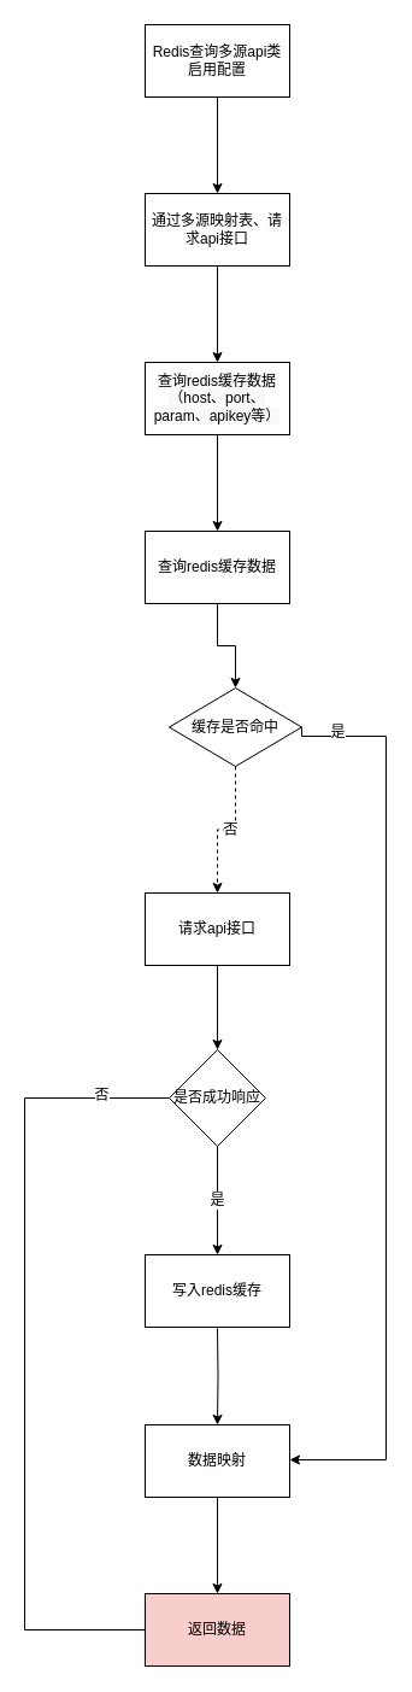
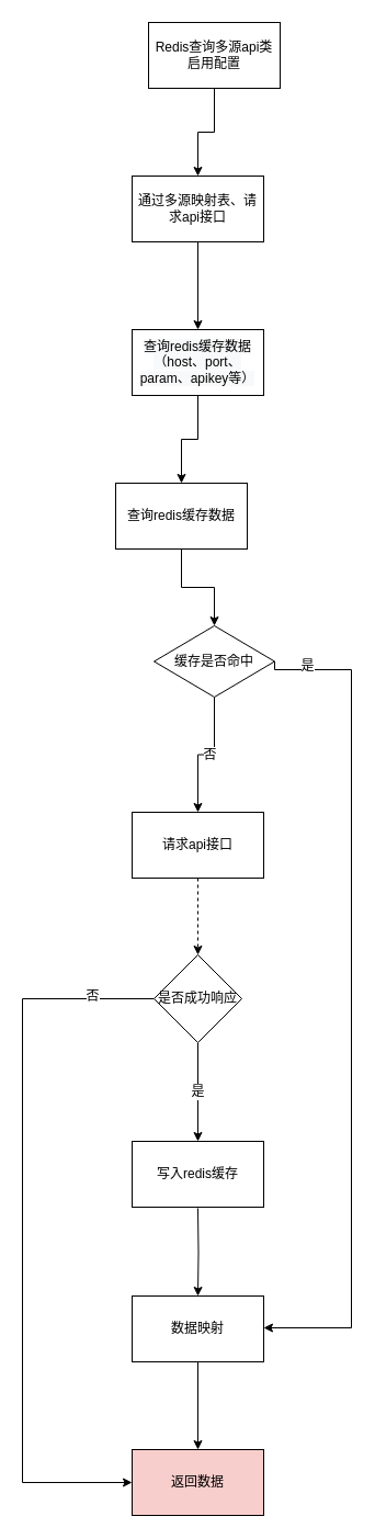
  <mxCell id="0" />
  <mxCell id="1" parent="0" />
  <mxCell id="2" value="" style="edgeStyle=orthogonalEdgeStyle;rounded=0;orthogonalLoop=1;jettySize=auto;html=1;fontSize=12;" edge="1" parent="1" source="3" target="9"><mxGeometry relative="1" as="geometry" /></mxCell>
- <mxCell id="3" value="Redis查询多源api类启用配置" style="rounded=0;whiteSpace=wrap;html=1;fontSize=12;" vertex="1" parent="1"><mxGeometry x="120" y="20" width="120" height="60" as="geometry" /></mxCell>
+ <mxCell id="3" value="Redis查询多源api类启用配置" style="rounded=0;whiteSpace=wrap;html=1;fontSize=12;" vertex="1" parent="1"><mxGeometry x="135" y="20" width="120" height="60" as="geometry" /></mxCell>
  <mxCell id="4" value="" style="edgeStyle=orthogonalEdgeStyle;rounded=0;orthogonalLoop=1;jettySize=auto;html=1;fontSize=12;" edge="1" parent="1" target="6"><mxGeometry relative="1" as="geometry"><mxPoint x="180" y="1101" as="sourcePoint" /></mxGeometry></mxCell>
  <mxCell id="5" value="" style="edgeStyle=orthogonalEdgeStyle;rounded=0;orthogonalLoop=1;jettySize=auto;html=1;fontSize=12;" edge="1" parent="1" source="6" target="7"><mxGeometry relative="1" as="geometry" /></mxCell>
  <mxCell id="6" value="数据映射" style="whiteSpace=wrap;html=1;rounded=0;fontSize=12;" vertex="1" parent="1"><mxGeometry x="120" y="1181" width="120" height="60" as="geometry" /></mxCell>
  <mxCell id="7" value="返回数据" style="whiteSpace=wrap;html=1;rounded=0;fontSize=12;fillColor=#f8cecc;" vertex="1" parent="1"><mxGeometry x="120" y="1321" width="120" height="60" as="geometry" /></mxCell>
  <mxCell id="8" value="" style="edgeStyle=orthogonalEdgeStyle;rounded=0;orthogonalLoop=1;jettySize=auto;html=1;fontSize=12;" edge="1" parent="1" source="9" target="11"><mxGeometry relative="1" as="geometry" /></mxCell>
  <mxCell id="9" value="&lt;span style=&quot;font-size: 12px;&quot;&gt;通过多源映射表、请求api接口&lt;/span&gt;" style="whiteSpace=wrap;html=1;rounded=0;fontSize=12;" vertex="1" parent="1"><mxGeometry x="120" y="160" width="120" height="60" as="geometry" /></mxCell>
  <mxCell id="10" value="" style="edgeStyle=orthogonalEdgeStyle;rounded=0;orthogonalLoop=1;jettySize=auto;html=1;fontSize=12;" edge="1" parent="1" source="11" target="15"><mxGeometry relative="1" as="geometry" /></mxCell>
  <mxCell id="11" value="&lt;meta charset=&quot;utf-8&quot; style=&quot;font-size: 12px;&quot;&gt;&lt;span style=&quot;color: rgb(0, 0, 0); font-family: helvetica; font-size: 12px; font-style: normal; font-weight: 400; letter-spacing: normal; text-align: center; text-indent: 0px; text-transform: none; word-spacing: 0px; background-color: rgb(248, 249, 250); display: inline; float: none;&quot;&gt;查询redis缓存数据（host、port、param、apikey等）&lt;/span&gt;" style="whiteSpace=wrap;html=1;rounded=0;fontSize=12;" vertex="1" parent="1"><mxGeometry x="120" y="300" width="120" height="60" as="geometry" /></mxCell>
  <mxCell id="12" value="" style="edgeStyle=orthogonalEdgeStyle;rounded=0;orthogonalLoop=1;jettySize=auto;html=1;fontSize=12;" edge="1" parent="1" source="15" target="18"><mxGeometry relative="1" as="geometry" /></mxCell>
  <mxCell id="13" value="" style="edgeStyle=orthogonalEdgeStyle;rounded=0;orthogonalLoop=1;jettySize=auto;html=1;fontSize=12;exitX=1;exitY=0.5;exitDx=0;exitDy=0;" edge="1" parent="1" source="18"><mxGeometry relative="1" as="geometry"><mxPoint x="250" y="610" as="sourcePoint" /><mxPoint x="240" y="1210" as="targetPoint" /><Array as="points"><mxPoint x="320" y="610" /><mxPoint x="320" y="1210" /></Array></mxGeometry></mxCell>
  <mxCell id="14" value="是" style="edgeLabel;html=1;align=center;verticalAlign=middle;resizable=0;points=[];fontSize=12;" vertex="1" connectable="0" parent="13"><mxGeometry x="-0.902" y="4" relative="1" as="geometry"><mxPoint as="offset" /></mxGeometry></mxCell>
- <mxCell id="15" value="&lt;span style=&quot;font-size: 12px;&quot;&gt;查询redis缓存数据&lt;/span&gt;" style="whiteSpace=wrap;html=1;rounded=0;fontSize=12;" vertex="1" parent="1"><mxGeometry x="120" y="440" width="120" height="60" as="geometry" /></mxCell>
- <mxCell id="16" value="" style="edgeStyle=orthogonalEdgeStyle;rounded=0;orthogonalLoop=1;jettySize=auto;html=1;fontSize=12;dashed=1;" edge="1" parent="1" source="18" target="20"><mxGeometry relative="1" as="geometry" /></mxCell>
+ <mxCell id="15" value="&lt;span style=&quot;font-size: 12px;&quot;&gt;查询redis缓存数据&lt;/span&gt;" style="whiteSpace=wrap;html=1;rounded=0;fontSize=12;" vertex="1" parent="1"><mxGeometry x="105" y="440" width="120" height="60" as="geometry" /></mxCell>
+ <mxCell id="16" value="" style="edgeStyle=orthogonalEdgeStyle;rounded=0;orthogonalLoop=1;jettySize=auto;html=1;fontSize=12;" edge="1" parent="1" source="18" target="20"><mxGeometry relative="1" as="geometry" /></mxCell>
  <mxCell id="17" value="否" style="edgeLabel;html=1;align=center;verticalAlign=middle;resizable=0;points=[];fontSize=12;" vertex="1" connectable="0" parent="16"><mxGeometry x="-0.044" relative="1" as="geometry"><mxPoint as="offset" /></mxGeometry></mxCell>
  <mxCell id="18" value="&lt;span style=&quot;font-size: 12px;&quot;&gt;缓存是否命中&lt;/span&gt;" style="rhombus;whiteSpace=wrap;html=1;rounded=0;fontSize=12;" vertex="1" parent="1"><mxGeometry x="140" y="570" width="110" height="65" as="geometry" /></mxCell>
- <mxCell id="19" value="" style="edgeStyle=orthogonalEdgeStyle;rounded=0;orthogonalLoop=1;jettySize=auto;html=1;fontSize=12;" edge="1" parent="1" source="20" target="25"><mxGeometry relative="1" as="geometry" /></mxCell>
+ <mxCell id="19" value="" style="edgeStyle=orthogonalEdgeStyle;rounded=0;orthogonalLoop=1;jettySize=auto;html=1;fontSize=12;dashed=1;" edge="1" parent="1" source="20" target="25"><mxGeometry relative="1" as="geometry" /></mxCell>
  <mxCell id="20" value="请求api接口" style="whiteSpace=wrap;html=1;rounded=0;fontSize=12;" vertex="1" parent="1"><mxGeometry x="120" y="740" width="120" height="60" as="geometry" /></mxCell>
  <mxCell id="21" value="" style="edgeStyle=orthogonalEdgeStyle;rounded=0;orthogonalLoop=1;jettySize=auto;html=1;fontSize=12;" edge="1" parent="1" source="25" target="26"><mxGeometry relative="1" as="geometry" /></mxCell>
  <mxCell id="22" value="是" style="edgeLabel;html=1;align=center;verticalAlign=middle;resizable=0;points=[];fontSize=12;" vertex="1" connectable="0" parent="21"><mxGeometry x="-0.022" y="-1" relative="1" as="geometry"><mxPoint as="offset" /></mxGeometry></mxCell>
- <mxCell id="23" value="" style="edgeStyle=orthogonalEdgeStyle;rounded=0;orthogonalLoop=1;jettySize=auto;html=1;fontSize=12;entryX=0;entryY=0.5;entryDx=0;entryDy=0;endArrow=none;" edge="1" parent="1" source="25" target="7"><mxGeometry relative="1" as="geometry"><mxPoint x="50" y="1360" as="targetPoint" /><Array as="points"><mxPoint x="20" y="910" /><mxPoint x="20" y="1351" /></Array></mxGeometry></mxCell>
+ <mxCell id="23" value="" style="edgeStyle=orthogonalEdgeStyle;rounded=0;orthogonalLoop=1;jettySize=auto;html=1;fontSize=12;entryX=0;entryY=0.5;entryDx=0;entryDy=0;" edge="1" parent="1" source="25" target="7"><mxGeometry relative="1" as="geometry"><mxPoint x="50" y="1360" as="targetPoint" /><Array as="points"><mxPoint x="20" y="910" /><mxPoint x="20" y="1351" /></Array></mxGeometry></mxCell>
  <mxCell id="24" value="否" style="edgeLabel;html=1;align=center;verticalAlign=middle;resizable=0;points=[];fontSize=12;" vertex="1" connectable="0" parent="23"><mxGeometry x="-0.828" y="-3" relative="1" as="geometry"><mxPoint as="offset" /></mxGeometry></mxCell>
  <mxCell id="25" value="是否成功响应" style="rhombus;whiteSpace=wrap;html=1;rounded=0;fontSize=12;" vertex="1" parent="1"><mxGeometry x="140" y="870" width="80" height="80" as="geometry" /></mxCell>
  <mxCell id="26" value="写入redis缓存" style="whiteSpace=wrap;html=1;rounded=0;fontSize=12;" vertex="1" parent="1"><mxGeometry x="120" y="1040" width="120" height="60" as="geometry" /></mxCell>
